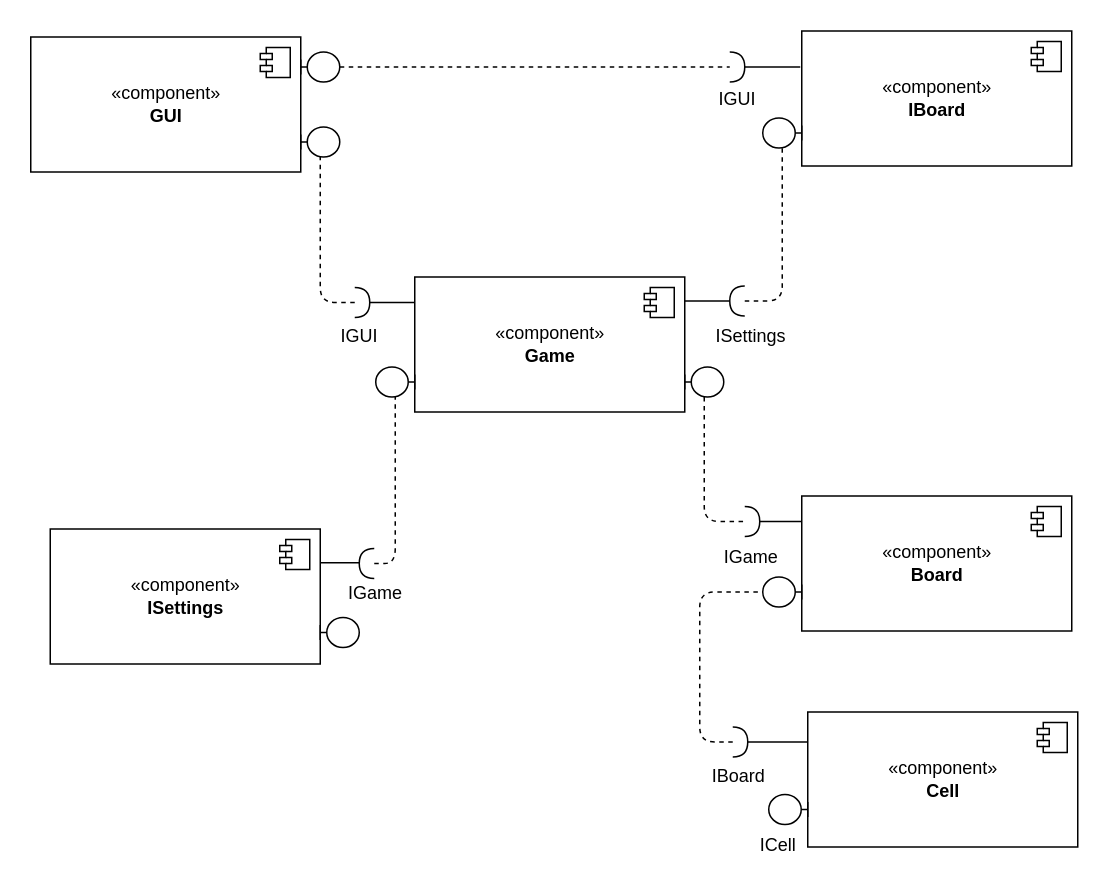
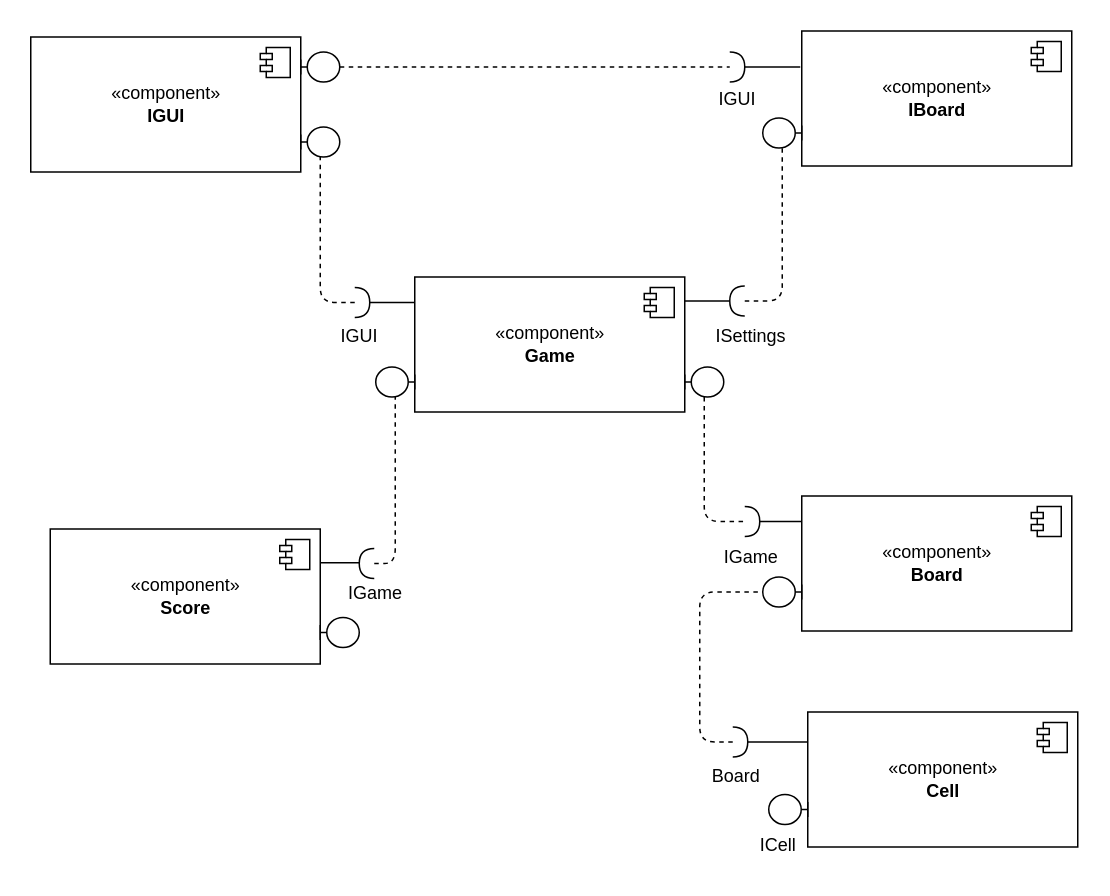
  <mxCell id="0" />
  <mxCell id="1" parent="0" />
- <mxCell id="2" value="«component»&lt;br&gt;&lt;b&gt;GUI&lt;/b&gt;" style="html=1;dropTarget=0;" vertex="1" parent="1"><mxGeometry x="20" y="24" width="180" height="90" as="geometry" /></mxCell>
+ <mxCell id="2" value="«component»&lt;br&gt;&lt;b&gt;IGUI&lt;/b&gt;" style="html=1;dropTarget=0;" vertex="1" parent="1"><mxGeometry x="20" y="24" width="180" height="90" as="geometry" /></mxCell>
  <mxCell id="3" value="" style="shape=component;jettyWidth=8;jettyHeight=4;" vertex="1" parent="2"><mxGeometry x="1" width="20" height="20" relative="1" as="geometry"><mxPoint x="-27" y="7" as="offset" /></mxGeometry></mxCell>
  <mxCell id="4" value="«component»&lt;br&gt;&lt;b&gt;Board&lt;br&gt;&lt;/b&gt;" style="html=1;dropTarget=0;" vertex="1" parent="1"><mxGeometry x="534" y="330" width="180" height="90" as="geometry" /></mxCell>
  <mxCell id="5" value="" style="shape=component;jettyWidth=8;jettyHeight=4;" vertex="1" parent="4"><mxGeometry x="1" width="20" height="20" relative="1" as="geometry"><mxPoint x="-27" y="7" as="offset" /></mxGeometry></mxCell>
  <mxCell id="6" value="«component»&lt;br&gt;&lt;b&gt;Cell&lt;br&gt;&lt;/b&gt;" style="html=1;dropTarget=0;" vertex="1" parent="1"><mxGeometry x="538" y="474" width="180" height="90" as="geometry" /></mxCell>
  <mxCell id="7" value="" style="shape=component;jettyWidth=8;jettyHeight=4;" vertex="1" parent="6"><mxGeometry x="1" width="20" height="20" relative="1" as="geometry"><mxPoint x="-27" y="7" as="offset" /></mxGeometry></mxCell>
  <mxCell id="8" value="«component»&lt;br&gt;&lt;b&gt;IBoard&lt;/b&gt;" style="html=1;dropTarget=0;" vertex="1" parent="1"><mxGeometry x="534" y="20" width="180" height="90" as="geometry" /></mxCell>
  <mxCell id="9" value="" style="shape=component;jettyWidth=8;jettyHeight=4;" vertex="1" parent="8"><mxGeometry x="1" width="20" height="20" relative="1" as="geometry"><mxPoint x="-27" y="7" as="offset" /></mxGeometry></mxCell>
- <mxCell id="10" value="«component»&lt;br&gt;&lt;b&gt;ISettings&lt;/b&gt;" style="html=1;dropTarget=0;" vertex="1" parent="1"><mxGeometry x="33" y="352" width="180" height="90" as="geometry" /></mxCell>
+ <mxCell id="10" value="«component»&lt;br&gt;&lt;b&gt;Score&lt;/b&gt;" style="html=1;dropTarget=0;" vertex="1" parent="1"><mxGeometry x="33" y="352" width="180" height="90" as="geometry" /></mxCell>
  <mxCell id="11" value="" style="shape=component;jettyWidth=8;jettyHeight=4;" vertex="1" parent="10"><mxGeometry x="1" width="20" height="20" relative="1" as="geometry"><mxPoint x="-27" y="7" as="offset" /></mxGeometry></mxCell>
  <mxCell id="12" value="«component»&lt;br&gt;&lt;b&gt;Game&lt;/b&gt;" style="html=1;dropTarget=0;" vertex="1" parent="1"><mxGeometry x="276" y="184" width="180" height="90" as="geometry" /></mxCell>
  <mxCell id="13" value="" style="shape=component;jettyWidth=8;jettyHeight=4;" vertex="1" parent="12"><mxGeometry x="1" width="20" height="20" relative="1" as="geometry"><mxPoint x="-27" y="7" as="offset" /></mxGeometry></mxCell>
  <mxCell id="14" value="" style="shape=umlBoundary;whiteSpace=wrap;html=1;" vertex="1" parent="1"><mxGeometry x="200" y="34" width="26" height="20" as="geometry" /></mxCell>
  <mxCell id="15" value="" style="shape=umlBoundary;whiteSpace=wrap;html=1;" vertex="1" parent="1"><mxGeometry x="200" y="84" width="26" height="20" as="geometry" /></mxCell>
  <mxCell id="16" style="edgeStyle=orthogonalEdgeStyle;rounded=0;orthogonalLoop=1;jettySize=auto;html=1;endArrow=none;endFill=0;" edge="1" parent="1" source="17"><mxGeometry relative="1" as="geometry"><mxPoint x="533" y="44" as="targetPoint" /></mxGeometry></mxCell>
  <mxCell id="17" value="" style="shape=requiredInterface;html=1;verticalLabelPosition=bottom;" vertex="1" parent="1"><mxGeometry x="486" y="34" width="10" height="20" as="geometry" /></mxCell>
  <mxCell id="18" value="" style="shape=umlBoundary;whiteSpace=wrap;html=1;direction=west;" vertex="1" parent="1"><mxGeometry x="508" y="78" width="26" height="20" as="geometry" /></mxCell>
  <mxCell id="19" value="" style="endArrow=none;dashed=1;html=1;entryX=0;entryY=0.5;entryDx=0;entryDy=0;entryPerimeter=0;exitX=1;exitY=0.5;exitDx=0;exitDy=0;exitPerimeter=0;" edge="1" parent="1" source="14" target="17"><mxGeometry width="50" height="50" relative="1" as="geometry"><mxPoint x="340" y="48" as="sourcePoint" /><mxPoint x="390" y="-6" as="targetPoint" /></mxGeometry></mxCell>
  <mxCell id="20" style="edgeStyle=orthogonalEdgeStyle;rounded=0;orthogonalLoop=1;jettySize=auto;html=1;endArrow=none;endFill=0;" edge="1" parent="1" source="21"><mxGeometry relative="1" as="geometry"><mxPoint x="276" y="201" as="targetPoint" /></mxGeometry></mxCell>
  <mxCell id="21" value="" style="shape=requiredInterface;html=1;verticalLabelPosition=bottom;" vertex="1" parent="1"><mxGeometry x="236" y="191" width="10" height="20" as="geometry" /></mxCell>
  <mxCell id="22" value="" style="endArrow=none;dashed=1;html=1;exitX=0;exitY=0.5;exitDx=0;exitDy=0;exitPerimeter=0;" edge="1" parent="1" source="21" target="15"><mxGeometry width="50" height="50" relative="1" as="geometry"><mxPoint x="166" y="214" as="sourcePoint" /><mxPoint x="216" y="164" as="targetPoint" /><Array as="points"><mxPoint x="213" y="201" /></Array></mxGeometry></mxCell>
  <mxCell id="23" style="edgeStyle=orthogonalEdgeStyle;rounded=0;orthogonalLoop=1;jettySize=auto;html=1;endArrow=none;endFill=0;" edge="1" parent="1" source="24"><mxGeometry relative="1" as="geometry"><mxPoint x="456" y="200" as="targetPoint" /></mxGeometry></mxCell>
  <mxCell id="24" value="" style="shape=requiredInterface;html=1;verticalLabelPosition=bottom;direction=west;" vertex="1" parent="1"><mxGeometry x="486" y="190" width="10" height="20" as="geometry" /></mxCell>
  <mxCell id="25" value="" style="endArrow=none;dashed=1;html=1;exitX=0;exitY=0.5;exitDx=0;exitDy=0;exitPerimeter=0;" edge="1" parent="1"><mxGeometry width="50" height="50" relative="1" as="geometry"><mxPoint x="496" y="200" as="sourcePoint" /><mxPoint x="521" y="98" as="targetPoint" /><Array as="points"><mxPoint x="521" y="200" /></Array></mxGeometry></mxCell>
  <mxCell id="26" value="IGUI" style="text;strokeColor=none;fillColor=none;align=left;verticalAlign=top;spacingLeft=4;spacingRight=4;overflow=hidden;rotatable=0;points=[[0,0.5],[1,0.5]];portConstraint=eastwest;" vertex="1" parent="1"><mxGeometry x="473" y="52" width="100" height="26" as="geometry" /></mxCell>
  <mxCell id="27" value="IGUI" style="text;strokeColor=none;fillColor=none;align=left;verticalAlign=top;spacingLeft=4;spacingRight=4;overflow=hidden;rotatable=0;points=[[0,0.5],[1,0.5]];portConstraint=eastwest;" vertex="1" parent="1"><mxGeometry x="221" y="210" width="40" height="26" as="geometry" /></mxCell>
  <mxCell id="28" value="" style="shape=umlBoundary;whiteSpace=wrap;html=1;" vertex="1" parent="1"><mxGeometry x="456" y="244" width="26" height="20" as="geometry" /></mxCell>
  <mxCell id="29" style="edgeStyle=orthogonalEdgeStyle;rounded=0;orthogonalLoop=1;jettySize=auto;html=1;entryX=0;entryY=0.189;entryDx=0;entryDy=0;endArrow=none;endFill=0;entryPerimeter=0;" edge="1" parent="1" source="30" target="4"><mxGeometry relative="1" as="geometry"><mxPoint x="534" y="346.5" as="targetPoint" /></mxGeometry></mxCell>
  <mxCell id="30" value="" style="shape=requiredInterface;html=1;verticalLabelPosition=bottom;" vertex="1" parent="1"><mxGeometry x="496" y="337" width="10" height="20" as="geometry" /></mxCell>
  <mxCell id="31" value="" style="endArrow=none;dashed=1;html=1;entryX=0;entryY=0.5;entryDx=0;entryDy=0;entryPerimeter=0;" edge="1" parent="1" source="28" target="30"><mxGeometry width="50" height="50" relative="1" as="geometry"><mxPoint x="496" y="274" as="sourcePoint" /><mxPoint x="546" y="254" as="targetPoint" /><Array as="points"><mxPoint x="469" y="347" /></Array></mxGeometry></mxCell>
  <mxCell id="32" value="" style="shape=umlBoundary;whiteSpace=wrap;html=1;direction=west;" vertex="1" parent="1"><mxGeometry x="508" y="384" width="26" height="20" as="geometry" /></mxCell>
  <mxCell id="33" style="edgeStyle=orthogonalEdgeStyle;rounded=0;orthogonalLoop=1;jettySize=auto;html=1;endArrow=none;endFill=0;" edge="1" parent="1" source="34"><mxGeometry relative="1" as="geometry"><mxPoint x="538" y="494" as="targetPoint" /></mxGeometry></mxCell>
  <mxCell id="34" value="" style="shape=requiredInterface;html=1;verticalLabelPosition=bottom;" vertex="1" parent="1"><mxGeometry x="488" y="484" width="10" height="20" as="geometry" /></mxCell>
  <mxCell id="35" value="" style="shape=umlBoundary;whiteSpace=wrap;html=1;direction=west;" vertex="1" parent="1"><mxGeometry x="512" y="529" width="26" height="20" as="geometry" /></mxCell>
  <mxCell id="36" value="" style="endArrow=none;dashed=1;html=1;entryX=1.077;entryY=0.5;entryDx=0;entryDy=0;entryPerimeter=0;exitX=0;exitY=0.5;exitDx=0;exitDy=0;exitPerimeter=0;" edge="1" parent="1" source="34" target="32"><mxGeometry width="50" height="50" relative="1" as="geometry"><mxPoint x="446" y="434" as="sourcePoint" /><mxPoint x="496" y="384" as="targetPoint" /><Array as="points"><mxPoint x="466" y="494" /><mxPoint x="466" y="394" /></Array></mxGeometry></mxCell>
  <mxCell id="37" value="" style="shape=umlBoundary;whiteSpace=wrap;html=1;direction=west;" vertex="1" parent="1"><mxGeometry x="250" y="244" width="26" height="20" as="geometry" /></mxCell>
  <mxCell id="38" style="edgeStyle=orthogonalEdgeStyle;rounded=0;orthogonalLoop=1;jettySize=auto;html=1;entryX=1;entryY=0.25;entryDx=0;entryDy=0;endArrow=none;endFill=0;" edge="1" parent="1" source="39" target="10"><mxGeometry relative="1" as="geometry"><mxPoint x="216" y="404" as="targetPoint" /><Array as="points"><mxPoint x="219" y="375" /></Array></mxGeometry></mxCell>
  <mxCell id="39" value="" style="shape=requiredInterface;html=1;verticalLabelPosition=bottom;direction=west;" vertex="1" parent="1"><mxGeometry x="239" y="365" width="10" height="20" as="geometry" /></mxCell>
  <mxCell id="40" value="" style="endArrow=none;dashed=1;html=1;exitX=0;exitY=0.5;exitDx=0;exitDy=0;exitPerimeter=0;" edge="1" parent="1" source="39" target="37"><mxGeometry width="50" height="50" relative="1" as="geometry"><mxPoint x="246" y="394" as="sourcePoint" /><mxPoint x="296" y="344" as="targetPoint" /><Array as="points"><mxPoint x="263" y="375" /></Array></mxGeometry></mxCell>
  <mxCell id="41" value="ISettings" style="text;strokeColor=none;fillColor=none;align=left;verticalAlign=top;spacingLeft=4;spacingRight=4;overflow=hidden;rotatable=0;points=[[0,0.5],[1,0.5]];portConstraint=eastwest;" vertex="1" parent="1"><mxGeometry x="471" y="210" width="100" height="26" as="geometry" /></mxCell>
  <mxCell id="42" value="IGame" style="text;strokeColor=none;fillColor=none;align=left;verticalAlign=top;spacingLeft=4;spacingRight=4;overflow=hidden;rotatable=0;points=[[0,0.5],[1,0.5]];portConstraint=eastwest;" vertex="1" parent="1"><mxGeometry x="226" y="381" width="49" height="26" as="geometry" /></mxCell>
  <mxCell id="43" value="" style="shape=umlBoundary;whiteSpace=wrap;html=1;" vertex="1" parent="1"><mxGeometry x="213" y="411" width="26" height="20" as="geometry" /></mxCell>
- <mxCell id="44" value="IBoard" style="text;strokeColor=none;fillColor=none;align=left;verticalAlign=top;spacingLeft=4;spacingRight=4;overflow=hidden;rotatable=0;points=[[0,0.5],[1,0.5]];portConstraint=eastwest;" vertex="1" parent="1"><mxGeometry x="468.5" y="503" width="49" height="26" as="geometry" /></mxCell>
+ <mxCell id="44" value="Board" style="text;strokeColor=none;fillColor=none;align=left;verticalAlign=top;spacingLeft=4;spacingRight=4;overflow=hidden;rotatable=0;points=[[0,0.5],[1,0.5]];portConstraint=eastwest;" vertex="1" parent="1"><mxGeometry x="468.5" y="503" width="49" height="26" as="geometry" /></mxCell>
  <mxCell id="45" value="IGame" style="text;strokeColor=none;fillColor=none;align=left;verticalAlign=top;spacingLeft=4;spacingRight=4;overflow=hidden;rotatable=0;points=[[0,0.5],[1,0.5]];portConstraint=eastwest;" vertex="1" parent="1"><mxGeometry x="476.5" y="357" width="49" height="26" as="geometry" /></mxCell>
  <mxCell id="46" value="ICell" style="text;strokeColor=none;fillColor=none;align=left;verticalAlign=top;spacingLeft=4;spacingRight=4;overflow=hidden;rotatable=0;points=[[0,0.5],[1,0.5]];portConstraint=eastwest;" vertex="1" parent="1"><mxGeometry x="500.5" y="549" width="49" height="26" as="geometry" /></mxCell>
